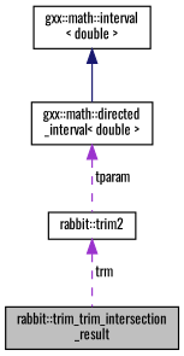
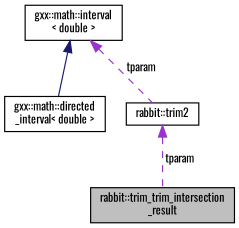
  digraph {
    fontname=Oswald
    node [color=black fillcolor=white fontname=Oswald fontsize=10 shape=record style=filled]
    edge [color=darkorchid3 dir=back fontname=Oswald fontsize=10 labelfontname=Helvetica labelfontsize=10 style=dashed]
    n1 [fillcolor=grey75 fontcolor=black height=0.2 label="rabbit::trim_trim_intersection\l_result" width=0.4]
    n2 [height=0.2 label="gxx::math::interval\l\< double \>" width=0.4]
    n3 [height=0.2 label="gxx::math::directed\l_interval\< double \>" width=0.4]
    n4 [height=0.2 label="rabbit::trim2" width=0.4]
    n2 -> n3 [color=midnightblue style=solid]
-   n3 -> n4 [label=" tparam"]
-   n4 -> n1 [label=" trm"]
+   n2 -> n4 [label=" tparam"]
+   n4 -> n1 [label=" tparam"]
  }
